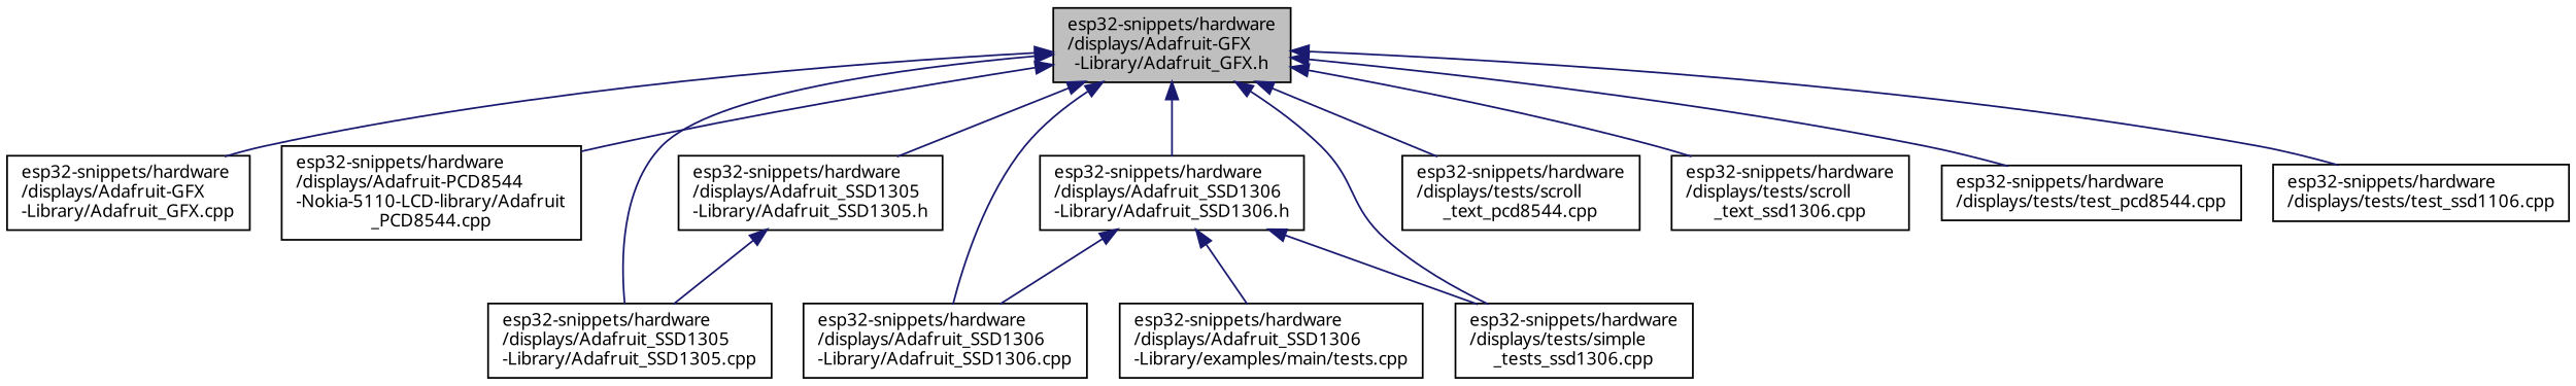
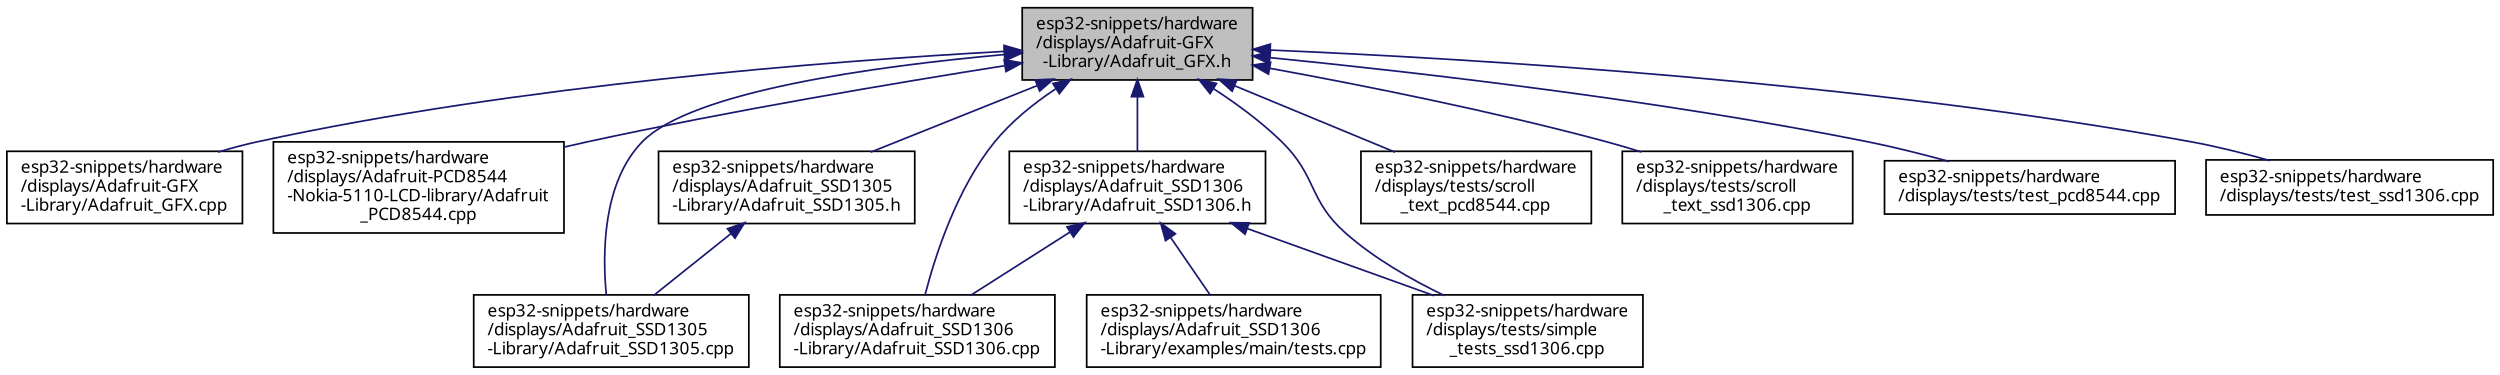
  digraph {
    fontname="Noto Sans"
    node [color=black fillcolor=white fontname="Noto Sans" fontsize=10 shape=record style=filled]
    edge [color=midnightblue dir=back fontname="Noto Sans" fontsize=10 labelfontname=Helvetica labelfontsize=10 style=solid]
    n1 [fillcolor=grey75 fontcolor=black height=0.2 label="esp32-snippets/hardware\l/displays/Adafruit-GFX\l-Library/Adafruit_GFX.h" width=0.4]
    n2 [height=0.2 label="esp32-snippets/hardware\l/displays/Adafruit-GFX\l-Library/Adafruit_GFX.cpp" width=0.4]
    n3 [height=0.2 label="esp32-snippets/hardware\l/displays/Adafruit-PCD8544\l-Nokia-5110-LCD-library/Adafruit\l_PCD8544.cpp" width=0.4]
    n4 [height=0.2 label="esp32-snippets/hardware\l/displays/Adafruit_SSD1305\l-Library/Adafruit_SSD1305.cpp" width=0.4]
    n5 [height=0.2 label="esp32-snippets/hardware\l/displays/Adafruit_SSD1305\l-Library/Adafruit_SSD1305.h" width=0.4]
    n6 [height=0.2 label="esp32-snippets/hardware\l/displays/Adafruit_SSD1306\l-Library/Adafruit_SSD1306.cpp" width=0.4]
    n7 [height=0.2 label="esp32-snippets/hardware\l/displays/Adafruit_SSD1306\l-Library/Adafruit_SSD1306.h" width=0.4]
    n8 [height=0.2 label="esp32-snippets/hardware\l/displays/tests/simple\l_tests_ssd1306.cpp" width=0.4]
    n9 [height=0.2 label="esp32-snippets/hardware\l/displays/tests/scroll\l_text_pcd8544.cpp" width=0.4]
    n10 [height=0.2 label="esp32-snippets/hardware\l/displays/tests/scroll\l_text_ssd1306.cpp" width=0.4]
    n11 [height=0.2 label="esp32-snippets/hardware\l/displays/tests/test_pcd8544.cpp" width=0.4]
-   n12 [height=0.2 label="esp32-snippets/hardware\l/displays/tests/test_ssd1106.cpp" width=0.4]
+   n12 [height=0.2 label="esp32-snippets/hardware\l/displays/tests/test_ssd1306.cpp" width=0.4]
    n13 [height=0.2 label="esp32-snippets/hardware\l/displays/Adafruit_SSD1306\l-Library/examples/main/tests.cpp" width=0.4]
    n1 -> n2
    n1 -> n3
    n1 -> n4
    n1 -> n5
    n1 -> n6
    n1 -> n7
    n1 -> n8
    n1 -> n9
    n1 -> n10
    n1 -> n11
    n1 -> n12
    n5 -> n4
    n7 -> n6
    n7 -> n8
    n7 -> n13
  }
